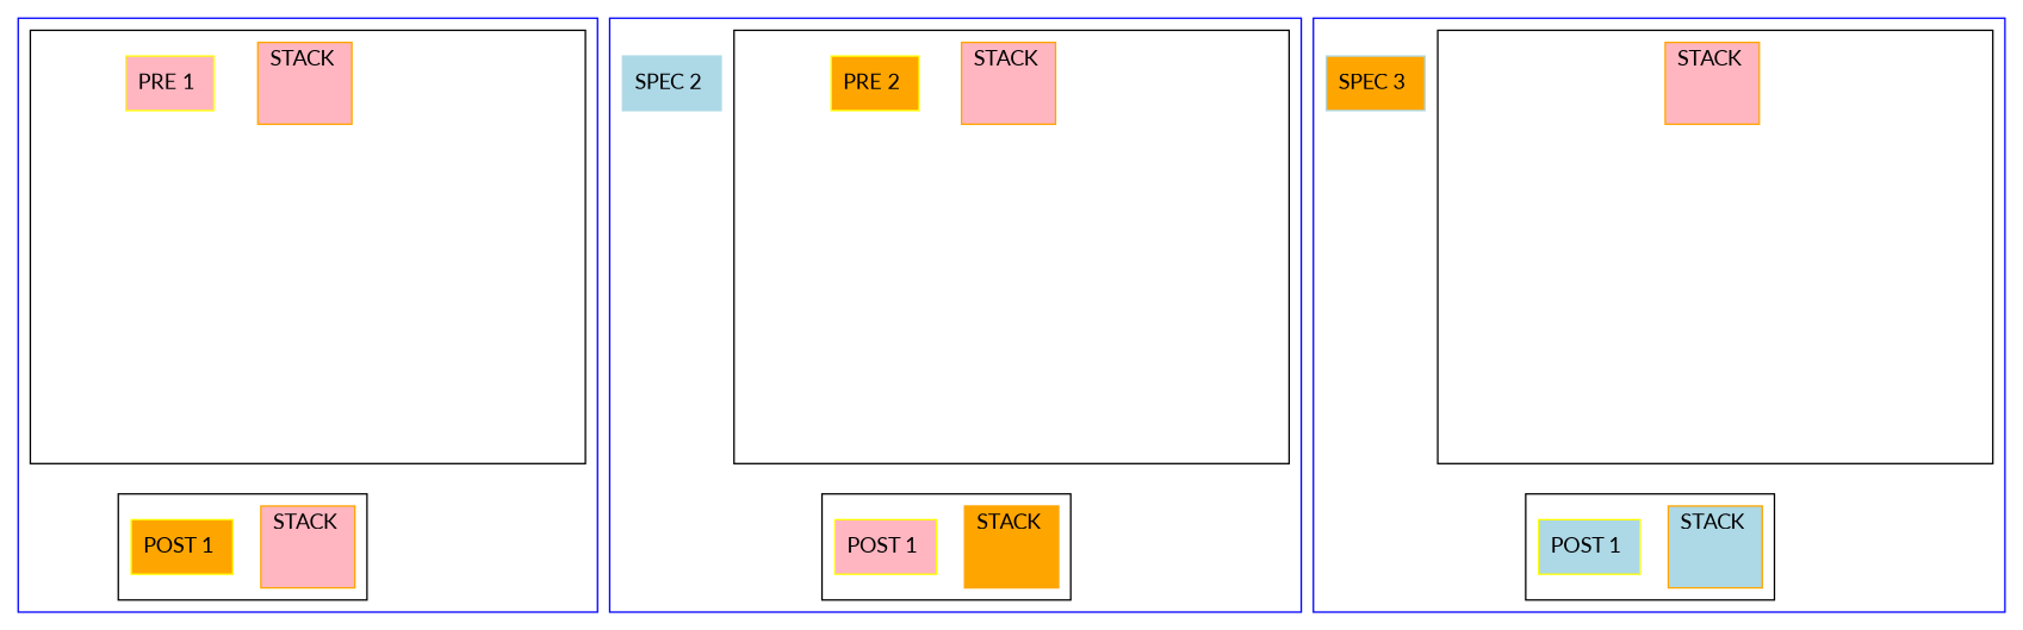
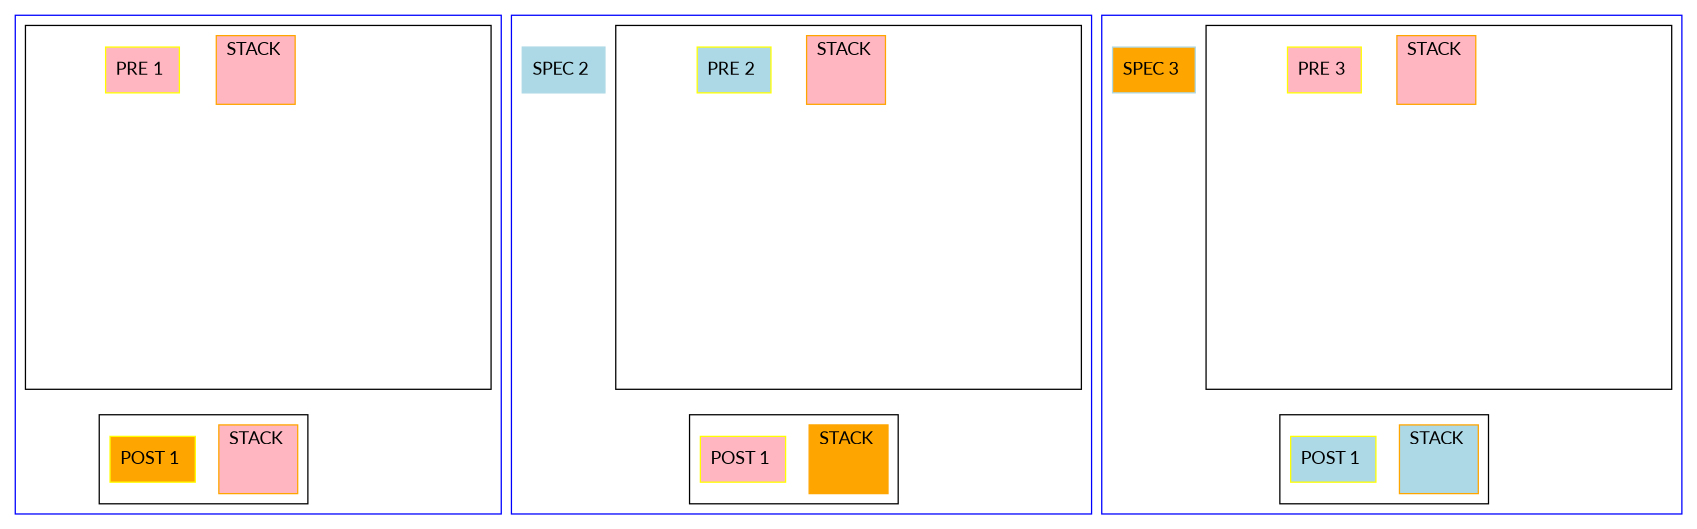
  digraph {
    compound=true
    fontname=Lato
    node [fontname=Lato shape=box style=invis]
    edge [fontname=Lato style=invis]
    n1 [color=orange fillcolor=lightpink label="STACK \n\n " style=filled]
    inv_11
    inv_12
    inv_13
    inv_14
    inv_111
    inv_1111
    inv_122
    inv_1222
    inv_133
    inv_1333
    inv_144
    inv_1444
    n14 [color=yellow fillcolor=lightpink label="PRE 1 " style=filled]
    n15 [color=orange fillcolor=lightpink label="STACK \n\n " style=filled]
    n16 [color=yellow fillcolor=orange label="POST 1 " style=filled]
    n17 [color=orange fillcolor=lightpink label="STACK \n\n " style=filled]
    inv_21
    inv_22
    inv_23
    inv_24
    inv_211
    inv_2111
    inv_222
    inv_2222
    inv_233
    inv_2333
    inv_244
    inv_2444
-   n30 [color=yellow fillcolor=orange label="PRE 2 " style=filled]
+   n30 [color=yellow fillcolor=lightblue label="PRE 2 " style=filled]
    n31 [color=orange fillcolor=orange label="STACK \n\n " style=filled]
    n32 [color=yellow fillcolor=lightpink label="POST 1 " style=filled]
    n33 [color=lightblue fillcolor=lightblue label="SPEC 2 " style=filled]
    n34 [color=orange fillcolor=lightpink label="STACK \n\n " style=filled]
    inv_31
    inv_32
    inv_33
    inv_34
    inv_311
    inv_3111
    inv_322
    inv_3222
    inv_333
    inv_3333
    inv_344
    inv_3444
+   n47 [color=yellow fillcolor=lightpink label="PRE 3 " style=filled]
    n48 [color=orange fillcolor=lightblue label="STACK \n\n " style=filled]
    n49 [color=yellow fillcolor=lightblue label="POST 1 " style=filled]
    n50 [color=lightblue fillcolor=orange label="SPEC 3 " style=filled]
    subgraph cluster_1 {
      color=blue
      subgraph cluster_2 {
        color=black
        n14
        subgraph sub_3 {
          color=black
          n1
          inv_11
          inv_12
          inv_13
          inv_14
          inv_111
          inv_1111
          inv_122
          inv_1222
          inv_133
          inv_1333
          inv_144
          inv_1444
        }
      }
      subgraph cluster_4 {
        color=black
        n16
        subgraph sub_5 {
          color=black
          n15
        }
      }
    }
    subgraph cluster_6 {
      color=blue
      n33
      subgraph cluster_7 {
        color=black
        n30
        subgraph sub_8 {
          color=black
          n17
          inv_21
          inv_22
          inv_23
          inv_24
          inv_211
          inv_2111
          inv_222
          inv_2222
          inv_233
          inv_2333
          inv_244
          inv_2444
        }
      }
      subgraph cluster_9 {
        color=black
        n32
        subgraph sub_10 {
          color=black
          n31
        }
      }
    }
    subgraph cluster_11 {
      color=blue
      n50
      subgraph cluster_12 {
        color=black
+       n47
        subgraph sub_13 {
          color=black
          n34
          inv_31
          inv_32
          inv_33
          inv_34
          inv_311
          inv_3111
          inv_322
          inv_3222
          inv_333
          inv_3333
          inv_344
          inv_3444
        }
      }
      subgraph cluster_14 {
        color=black
        n49
        subgraph sub_15 {
          color=black
          n48
        }
      }
    }
    n1 -> inv_11
    n1 -> inv_12
    n1 -> inv_13
    n1 -> inv_14
    inv_11 -> inv_111
    inv_12 -> inv_122
    inv_13 -> inv_133
    inv_14 -> inv_144
    inv_111 -> inv_1111
    inv_1111 -> n15
    inv_122 -> inv_1222
    inv_1222 -> n15
    inv_133 -> inv_1333
    inv_1333 -> n15
    inv_144 -> inv_1444
    inv_1444 -> n15
    n17 -> inv_21
    n17 -> inv_22
    n17 -> inv_23
    n17 -> inv_24
    inv_21 -> inv_211
    inv_22 -> inv_222
    inv_23 -> inv_233
    inv_24 -> inv_244
    inv_211 -> inv_2111
    inv_2111 -> n31
    inv_222 -> inv_2222
    inv_2222 -> n31
    inv_233 -> inv_2333
    inv_2333 -> n31
    inv_244 -> inv_2444
    inv_2444 -> n31
    n34 -> inv_31
    n34 -> inv_32
    n34 -> inv_33
    n34 -> inv_34
    inv_31 -> inv_311
    inv_32 -> inv_322
    inv_33 -> inv_333
    inv_34 -> inv_344
    inv_311 -> inv_3111
    inv_3111 -> n48
    inv_322 -> inv_3222
    inv_3222 -> n48
    inv_333 -> inv_3333
    inv_3333 -> n48
    inv_344 -> inv_3444
    inv_3444 -> n48
  }
